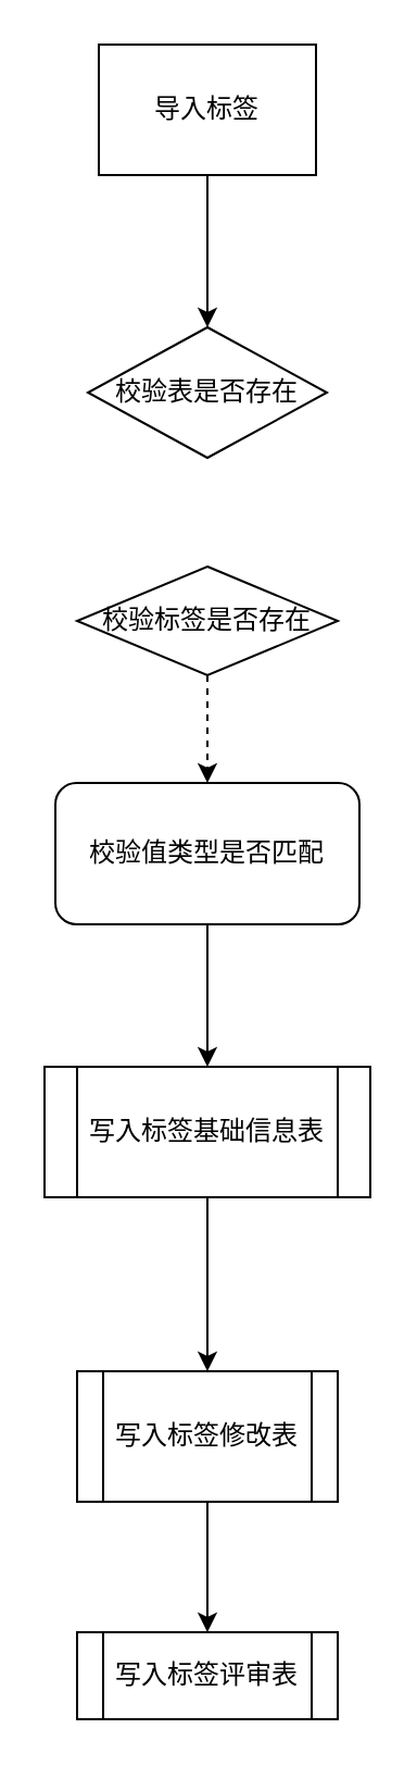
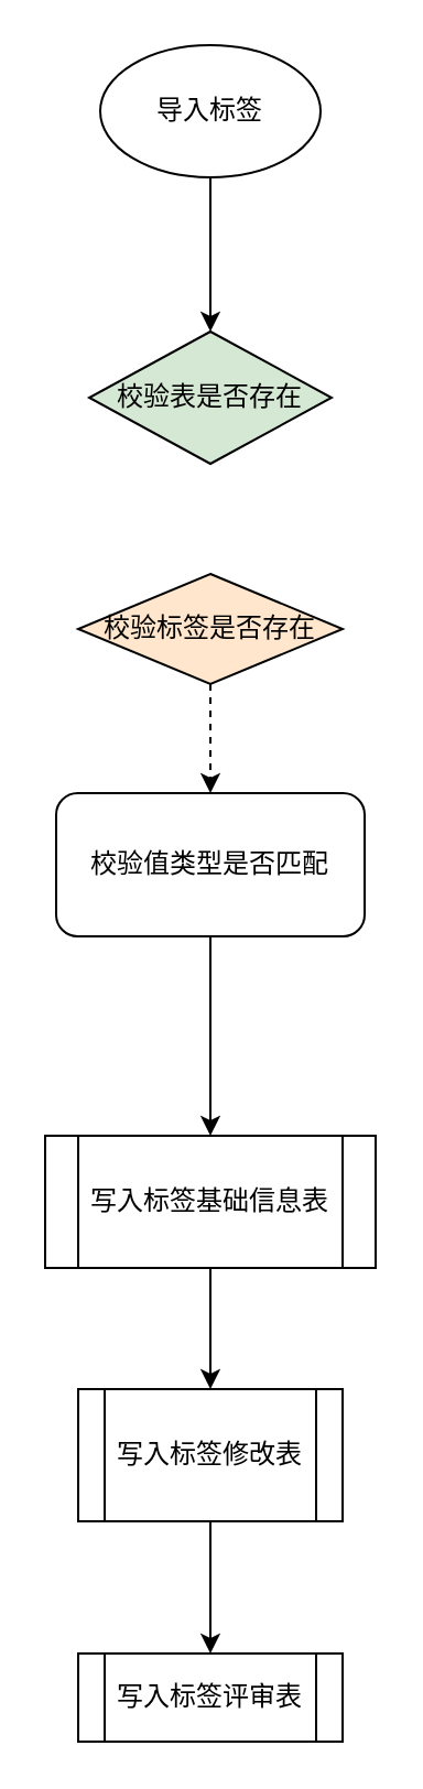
  <mxCell id="0" />
  <mxCell id="1" parent="0" />
  <mxCell id="2" value="" style="edgeStyle=orthogonalEdgeStyle;rounded=0;orthogonalLoop=1;jettySize=auto;html=1;" edge="1" parent="1" source="3" target="4"><mxGeometry relative="1" as="geometry" /></mxCell>
- <mxCell id="3" value="导入标签" style="whiteSpace=wrap;html=1;rounded=0;" vertex="1" parent="1"><mxGeometry x="45" y="20" width="100" height="60" as="geometry" /></mxCell>
- <mxCell id="4" value="校验表是否存在" style="rhombus;whiteSpace=wrap;html=1;" vertex="1" parent="1"><mxGeometry x="40" y="150" width="110" height="60" as="geometry" /></mxCell>
+ <mxCell id="3" value="导入标签" style="ellipse;whiteSpace=wrap;html=1;" vertex="1" parent="1"><mxGeometry x="45" y="20" width="100" height="60" as="geometry" /></mxCell>
+ <mxCell id="4" value="校验表是否存在" style="rhombus;whiteSpace=wrap;html=1;fillColor=#d5e8d4;" vertex="1" parent="1"><mxGeometry x="40" y="150" width="110" height="60" as="geometry" /></mxCell>
  <mxCell id="5" value="" style="edgeStyle=orthogonalEdgeStyle;rounded=0;orthogonalLoop=1;jettySize=auto;html=1;dashed=1;" edge="1" parent="1" source="6" target="8"><mxGeometry relative="1" as="geometry" /></mxCell>
- <mxCell id="6" value="校验标签是否存在" style="rhombus;whiteSpace=wrap;html=1;" vertex="1" parent="1"><mxGeometry x="35" y="260" width="120" height="50" as="geometry" /></mxCell>
+ <mxCell id="6" value="校验标签是否存在" style="rhombus;whiteSpace=wrap;html=1;fillColor=#ffe6cc;" vertex="1" parent="1"><mxGeometry x="35" y="260" width="120" height="50" as="geometry" /></mxCell>
  <mxCell id="7" value="" style="edgeStyle=orthogonalEdgeStyle;rounded=0;orthogonalLoop=1;jettySize=auto;html=1;" edge="1" parent="1" source="8" target="10"><mxGeometry relative="1" as="geometry" /></mxCell>
  <mxCell id="8" value="校验值类型是否匹配" style="whiteSpace=wrap;html=1;rounded=1;" vertex="1" parent="1"><mxGeometry x="25" y="359.5" width="140" height="65" as="geometry" /></mxCell>
  <mxCell id="9" value="" style="edgeStyle=orthogonalEdgeStyle;rounded=0;orthogonalLoop=1;jettySize=auto;html=1;" edge="1" parent="1" source="10" target="12"><mxGeometry relative="1" as="geometry" /></mxCell>
- <mxCell id="10" value="写入标签基础信息表" style="shape=process;whiteSpace=wrap;html=1;backgroundOutline=1;" vertex="1" parent="1"><mxGeometry x="20" y="490" width="150" height="60" as="geometry" /></mxCell>
+ <mxCell id="10" value="写入标签基础信息表" style="shape=process;whiteSpace=wrap;html=1;backgroundOutline=1;" vertex="1" parent="1"><mxGeometry x="20" y="515" width="150" height="60" as="geometry" /></mxCell>
  <mxCell id="11" value="" style="edgeStyle=orthogonalEdgeStyle;rounded=0;orthogonalLoop=1;jettySize=auto;html=1;" edge="1" parent="1" source="12" target="13"><mxGeometry relative="1" as="geometry" /></mxCell>
  <mxCell id="12" value="写入标签修改表" style="shape=process;whiteSpace=wrap;html=1;backgroundOutline=1;" vertex="1" parent="1"><mxGeometry x="35" y="630" width="120" height="60" as="geometry" /></mxCell>
  <mxCell id="13" value="写入标签评审表" style="shape=process;whiteSpace=wrap;html=1;backgroundOutline=1;" vertex="1" parent="1"><mxGeometry x="35" y="750" width="120" height="40" as="geometry" /></mxCell>
